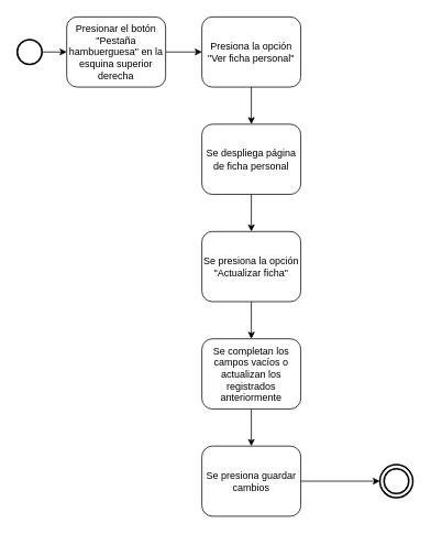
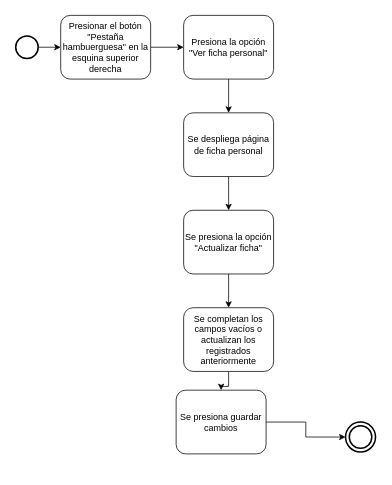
  <mxCell id="0" />
  <mxCell id="1" parent="0" />
  <mxCell id="2" value="" style="strokeWidth=2;html=1;shape=mxgraph.flowchart.start_2;whiteSpace=wrap;" vertex="1" parent="1"><mxGeometry x="20" y="47.5" width="30" height="30" as="geometry" /></mxCell>
  <mxCell id="3" style="edgeStyle=orthogonalEdgeStyle;rounded=0;orthogonalLoop=1;jettySize=auto;html=1;entryX=0;entryY=0.5;entryDx=0;entryDy=0;" edge="1" parent="1" source="4" target="7"><mxGeometry relative="1" as="geometry" /></mxCell>
  <mxCell id="4" value="Presionar el botón &quot;Pestaña hambuerguesa&quot; en la esquina superior derecha" style="rounded=1;whiteSpace=wrap;html=1;" vertex="1" parent="1"><mxGeometry x="80" y="20" width="120" height="85" as="geometry" /></mxCell>
  <mxCell id="5" value="" style="endArrow=classic;html=1;rounded=0;exitX=1;exitY=0.5;exitDx=0;exitDy=0;exitPerimeter=0;entryX=0;entryY=0.5;entryDx=0;entryDy=0;" edge="1" parent="1" source="2" target="4"><mxGeometry width="50" height="50" relative="1" as="geometry"><mxPoint x="170" y="352.5" as="sourcePoint" /><mxPoint x="220" y="302.5" as="targetPoint" /></mxGeometry></mxCell>
  <mxCell id="6" style="edgeStyle=orthogonalEdgeStyle;rounded=0;orthogonalLoop=1;jettySize=auto;html=1;entryX=0.5;entryY=0;entryDx=0;entryDy=0;" edge="1" parent="1" source="7" target="9"><mxGeometry relative="1" as="geometry" /></mxCell>
  <mxCell id="7" value="Presiona la opción &quot;Ver ficha personal&quot;" style="rounded=1;whiteSpace=wrap;html=1;" vertex="1" parent="1"><mxGeometry x="244" y="20" width="120" height="85" as="geometry" /></mxCell>
  <mxCell id="8" style="edgeStyle=orthogonalEdgeStyle;rounded=0;orthogonalLoop=1;jettySize=auto;html=1;entryX=0.5;entryY=0;entryDx=0;entryDy=0;" edge="1" parent="1" source="9" target="11"><mxGeometry relative="1" as="geometry" /></mxCell>
  <mxCell id="9" value="Se despliega página de ficha personal" style="rounded=1;whiteSpace=wrap;html=1;" vertex="1" parent="1"><mxGeometry x="244" y="150" width="120" height="85" as="geometry" /></mxCell>
  <mxCell id="10" style="edgeStyle=orthogonalEdgeStyle;rounded=0;orthogonalLoop=1;jettySize=auto;html=1;entryX=0.5;entryY=0;entryDx=0;entryDy=0;" edge="1" parent="1" source="11" target="13"><mxGeometry relative="1" as="geometry" /></mxCell>
  <mxCell id="11" value="Se presiona la opción &quot;Actualizar ficha&quot;" style="rounded=1;whiteSpace=wrap;html=1;" vertex="1" parent="1"><mxGeometry x="244" y="280" width="120" height="85" as="geometry" /></mxCell>
  <mxCell id="12" style="edgeStyle=orthogonalEdgeStyle;rounded=0;orthogonalLoop=1;jettySize=auto;html=1;entryX=0.5;entryY=0;entryDx=0;entryDy=0;" edge="1" parent="1" source="13" target="15"><mxGeometry relative="1" as="geometry" /></mxCell>
  <mxCell id="13" value="Se completan los campos vacíos o actualizan los registrados anteriormente" style="rounded=1;whiteSpace=wrap;html=1;" vertex="1" parent="1"><mxGeometry x="244" y="410" width="120" height="85" as="geometry" /></mxCell>
  <mxCell id="14" style="edgeStyle=orthogonalEdgeStyle;rounded=0;orthogonalLoop=1;jettySize=auto;html=1;entryX=0;entryY=0.5;entryDx=0;entryDy=0;" edge="1" parent="1" source="15" target="16"><mxGeometry relative="1" as="geometry" /></mxCell>
- <mxCell id="15" value="Se presiona guardar cambios" style="rounded=1;whiteSpace=wrap;html=1;" vertex="1" parent="1"><mxGeometry x="244" y="540" width="120" height="85" as="geometry" /></mxCell>
+ <mxCell id="15" value="Se presiona guardar cambios" style="rounded=1;whiteSpace=wrap;html=1;" vertex="1" parent="1"><mxGeometry x="234" y="520" width="120" height="85" as="geometry" /></mxCell>
  <mxCell id="16" value="" style="ellipse;shape=doubleEllipse;whiteSpace=wrap;html=1;aspect=fixed;perimeterSpacing=0;strokeWidth=2;" vertex="1" parent="1"><mxGeometry x="460" y="562.5" width="40" height="40" as="geometry" /></mxCell>
